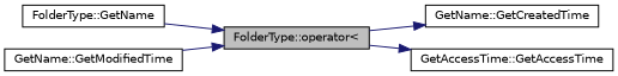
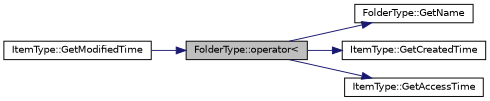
  digraph {
    rankdir=LR
    node [color=black fillcolor=white fontname=Helvetica fontsize=10 shape=record style=filled]
    edge [color=midnightblue fontname=Helvetica fontsize=10 labelfontname=Helvetica labelfontsize=10 style=solid]
    n1 [fillcolor=grey75 fontcolor=black height=0.2 label="FolderType::operator\<" width=0.4]
    n2 [height=0.2 label="FolderType::GetName" width=0.4]
-   n3 [height=0.2 label="GetName::GetCreatedTime" width=0.4]
-   n4 [height=0.2 label="GetAccessTime::GetAccessTime" width=0.4]
-   n5 [height=0.2 label="GetName::GetModifiedTime" width=0.4]
-   n2 -> n1
+   n3 [height=0.2 label="ItemType::GetCreatedTime" width=0.4]
+   n4 [height=0.2 label="ItemType::GetAccessTime" width=0.4]
+   n5 [height=0.2 label="ItemType::GetModifiedTime" width=0.4]
+   n1 -> n2
    n1 -> n3
    n1 -> n4
    n5 -> n1
  }
